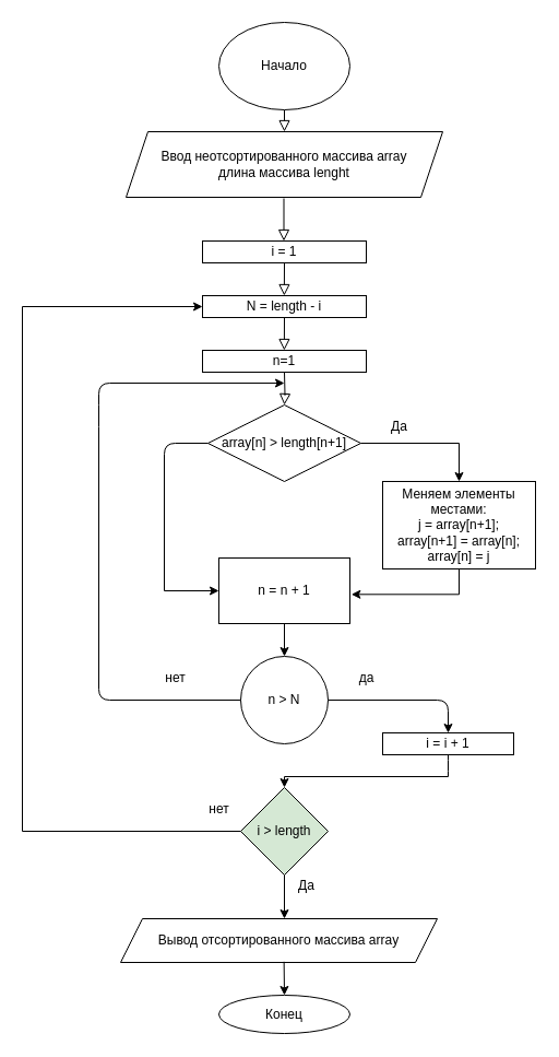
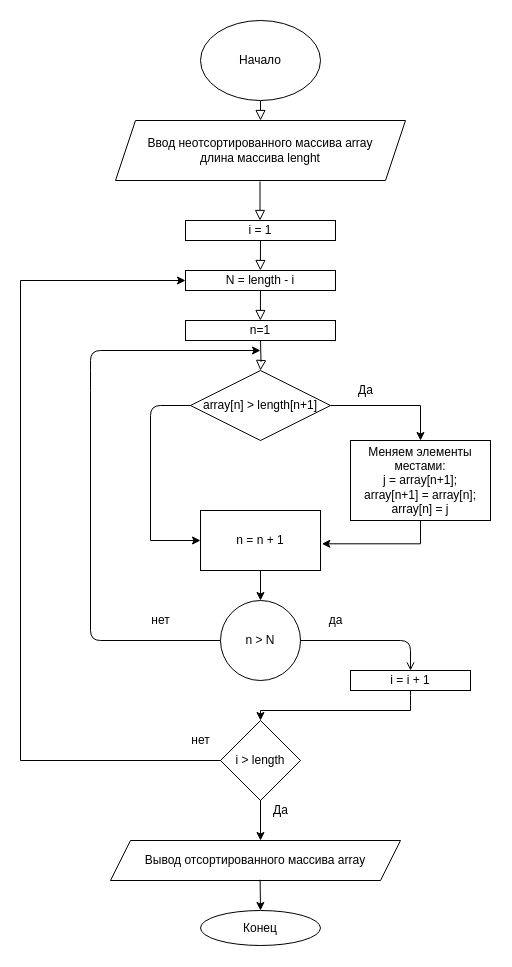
  <mxCell id="0" />
  <mxCell id="1" parent="0" />
  <mxCell id="2" value="" style="rounded=0;html=1;jettySize=auto;orthogonalLoop=1;fontSize=11;endArrow=block;endFill=0;endSize=8;strokeWidth=1;shadow=0;labelBackgroundColor=none;edgeStyle=orthogonalEdgeStyle;" parent="1" edge="1"><mxGeometry relative="1" as="geometry"><mxPoint x="260" y="100" as="sourcePoint" /><mxPoint x="260" y="120" as="targetPoint" /></mxGeometry></mxCell>
  <mxCell id="3" value="Начало" style="ellipse;whiteSpace=wrap;html=1;" vertex="1" parent="1"><mxGeometry x="200" y="20" width="120" height="80" as="geometry" /></mxCell>
  <mxCell id="4" value="Ввод неотсортированного массива&amp;nbsp;array&lt;br&gt;длина массива lenght" style="shape=parallelogram;perimeter=parallelogramPerimeter;whiteSpace=wrap;html=1;fixedSize=1;" vertex="1" parent="1"><mxGeometry x="115" y="120" width="290" height="60" as="geometry" /></mxCell>
  <mxCell id="5" value="" style="rounded=0;html=1;jettySize=auto;orthogonalLoop=1;fontSize=11;endArrow=block;endFill=0;endSize=8;strokeWidth=1;shadow=0;labelBackgroundColor=none;edgeStyle=orthogonalEdgeStyle;" edge="1" parent="1"><mxGeometry relative="1" as="geometry"><mxPoint x="259.5" y="181" as="sourcePoint" /><mxPoint x="259.5" y="220" as="targetPoint" /></mxGeometry></mxCell>
  <mxCell id="6" value="i = 1" style="rounded=0;whiteSpace=wrap;html=1;" vertex="1" parent="1"><mxGeometry x="185" y="220" width="150" height="20" as="geometry" /></mxCell>
  <mxCell id="7" value="N = length - i" style="rounded=0;whiteSpace=wrap;html=1;" vertex="1" parent="1"><mxGeometry x="185" y="270" width="150" height="20" as="geometry" /></mxCell>
  <mxCell id="8" value="" style="rounded=0;html=1;jettySize=auto;orthogonalLoop=1;fontSize=11;endArrow=block;endFill=0;endSize=8;strokeWidth=1;shadow=0;labelBackgroundColor=none;edgeStyle=orthogonalEdgeStyle;" edge="1" parent="1"><mxGeometry relative="1" as="geometry"><mxPoint x="260" y="240" as="sourcePoint" /><mxPoint x="259.86" y="270" as="targetPoint" /></mxGeometry></mxCell>
  <mxCell id="9" value="n=1" style="rounded=0;whiteSpace=wrap;html=1;" vertex="1" parent="1"><mxGeometry x="185" y="320" width="150" height="20" as="geometry" /></mxCell>
  <mxCell id="10" value="" style="rounded=0;html=1;jettySize=auto;orthogonalLoop=1;fontSize=11;endArrow=block;endFill=0;endSize=8;strokeWidth=1;shadow=0;labelBackgroundColor=none;edgeStyle=orthogonalEdgeStyle;" edge="1" parent="1"><mxGeometry relative="1" as="geometry"><mxPoint x="260" y="290" as="sourcePoint" /><mxPoint x="259.86" y="320" as="targetPoint" /></mxGeometry></mxCell>
  <mxCell id="11" value="" style="rounded=0;html=1;jettySize=auto;orthogonalLoop=1;fontSize=11;endArrow=block;endFill=0;endSize=8;strokeWidth=1;shadow=0;labelBackgroundColor=none;edgeStyle=orthogonalEdgeStyle;" edge="1" parent="1" target="13"><mxGeometry relative="1" as="geometry"><mxPoint x="260" y="340" as="sourcePoint" /><mxPoint x="259.86" y="370" as="targetPoint" /></mxGeometry></mxCell>
  <mxCell id="12" style="edgeStyle=orthogonalEdgeStyle;rounded=0;orthogonalLoop=1;jettySize=auto;html=1;exitX=1;exitY=0.5;exitDx=0;exitDy=0;entryX=0.5;entryY=0;entryDx=0;entryDy=0;" edge="1" parent="1" source="13" target="15"><mxGeometry relative="1" as="geometry"><mxPoint x="400" y="404.889" as="targetPoint" /></mxGeometry></mxCell>
  <mxCell id="13" value="array[n] &amp;gt; length[n+1]" style="rhombus;whiteSpace=wrap;html=1;" vertex="1" parent="1"><mxGeometry x="190" y="370" width="140" height="70" as="geometry" /></mxCell>
  <mxCell id="14" style="edgeStyle=orthogonalEdgeStyle;rounded=0;orthogonalLoop=1;jettySize=auto;html=1;exitX=0.5;exitY=1;exitDx=0;exitDy=0;entryX=1.011;entryY=0.555;entryDx=0;entryDy=0;entryPerimeter=0;" edge="1" parent="1" source="15" target="17"><mxGeometry relative="1" as="geometry"><mxPoint x="420" y="550" as="targetPoint" /></mxGeometry></mxCell>
  <mxCell id="15" value="Меняем элементы местами:&lt;br&gt;j = array[n+1];&lt;br&gt;array[n+1] = array[n];&lt;br&gt;array[n] = j" style="rounded=0;whiteSpace=wrap;html=1;" vertex="1" parent="1"><mxGeometry x="350" y="440" width="140" height="80" as="geometry" /></mxCell>
  <mxCell id="16" value="Да" style="text;html=1;align=center;verticalAlign=middle;resizable=0;points=[];autosize=1;" vertex="1" parent="1"><mxGeometry x="350" y="380" width="30" height="20" as="geometry" /></mxCell>
  <mxCell id="17" value="n = n + 1" style="rounded=0;whiteSpace=wrap;html=1;" vertex="1" parent="1"><mxGeometry x="200" y="510" width="120" height="60" as="geometry" /></mxCell>
  <mxCell id="18" value="" style="endArrow=none;html=1;entryX=0;entryY=0.5;entryDx=0;entryDy=0;" edge="1" parent="1" target="13"><mxGeometry width="50" height="50" relative="1" as="geometry"><mxPoint x="150" y="540" as="sourcePoint" /><mxPoint x="350" y="490" as="targetPoint" /><Array as="points"><mxPoint x="150" y="405" /></Array></mxGeometry></mxCell>
  <mxCell id="19" value="" style="endArrow=classic;html=1;entryX=0;entryY=0.5;entryDx=0;entryDy=0;" edge="1" parent="1" target="17"><mxGeometry width="50" height="50" relative="1" as="geometry"><mxPoint x="150" y="540" as="sourcePoint" /><mxPoint x="320" y="470" as="targetPoint" /></mxGeometry></mxCell>
  <mxCell id="20" value="n &amp;gt; N" style="ellipse;whiteSpace=wrap;html=1;" vertex="1" parent="1"><mxGeometry x="220" y="600" width="80" height="80" as="geometry" /></mxCell>
  <mxCell id="21" value="" style="endArrow=classic;html=1;entryX=0.5;entryY=0;entryDx=0;entryDy=0;" edge="1" parent="1" target="20"><mxGeometry width="50" height="50" relative="1" as="geometry"><mxPoint x="260" y="570" as="sourcePoint" /><mxPoint x="300" y="560" as="targetPoint" /></mxGeometry></mxCell>
  <mxCell id="22" value="" style="endArrow=classic;html=1;exitX=0;exitY=0.5;exitDx=0;exitDy=0;" edge="1" parent="1" source="20"><mxGeometry width="50" height="50" relative="1" as="geometry"><mxPoint x="290" y="530" as="sourcePoint" /><mxPoint x="260" y="350" as="targetPoint" /><Array as="points"><mxPoint x="90" y="640" /><mxPoint x="90" y="380" /><mxPoint x="90" y="350" /></Array></mxGeometry></mxCell>
  <mxCell id="23" value="нет" style="text;html=1;align=center;verticalAlign=middle;resizable=0;points=[];autosize=1;" vertex="1" parent="1"><mxGeometry x="145" y="610" width="30" height="20" as="geometry" /></mxCell>
  <mxCell id="24" value="i = i + 1" style="rounded=0;whiteSpace=wrap;html=1;" vertex="1" parent="1"><mxGeometry x="350" y="670" width="120" height="20" as="geometry" /></mxCell>
- <mxCell id="25" value="" style="endArrow=classic;html=1;exitX=1;exitY=0.5;exitDx=0;exitDy=0;entryX=0.5;entryY=0;entryDx=0;entryDy=0;" edge="1" parent="1" source="20" target="24"><mxGeometry width="50" height="50" relative="1" as="geometry"><mxPoint x="280" y="590" as="sourcePoint" /><mxPoint x="430" y="640" as="targetPoint" /><Array as="points"><mxPoint x="410" y="640" /></Array></mxGeometry></mxCell>
- <mxCell id="26" value="i &amp;gt; length" style="rhombus;whiteSpace=wrap;html=1;fillColor=#d5e8d4;" vertex="1" parent="1"><mxGeometry x="220" y="720" width="80" height="80" as="geometry" /></mxCell>
+ <mxCell id="25" value="" style="endArrow=open;html=1;exitX=1;exitY=0.5;exitDx=0;exitDy=0;entryX=0.5;entryY=0;entryDx=0;entryDy=0;" edge="1" parent="1" source="20" target="24"><mxGeometry width="50" height="50" relative="1" as="geometry"><mxPoint x="280" y="590" as="sourcePoint" /><mxPoint x="430" y="640" as="targetPoint" /><Array as="points"><mxPoint x="410" y="640" /></Array></mxGeometry></mxCell>
+ <mxCell id="26" value="i &amp;gt; length" style="rhombus;whiteSpace=wrap;html=1;" vertex="1" parent="1"><mxGeometry x="220" y="720" width="80" height="80" as="geometry" /></mxCell>
  <mxCell id="27" value="" style="endArrow=none;html=1;entryX=0.5;entryY=1;entryDx=0;entryDy=0;" edge="1" parent="1" target="24"><mxGeometry width="50" height="50" relative="1" as="geometry"><mxPoint x="410" y="710" as="sourcePoint" /><mxPoint x="402" y="692" as="targetPoint" /><Array as="points"><mxPoint x="410" y="700" /></Array></mxGeometry></mxCell>
  <mxCell id="28" value="" style="endArrow=none;html=1;" edge="1" parent="1"><mxGeometry width="50" height="50" relative="1" as="geometry"><mxPoint x="260" y="710" as="sourcePoint" /><mxPoint x="410" y="710" as="targetPoint" /></mxGeometry></mxCell>
  <mxCell id="29" value="" style="endArrow=classic;html=1;entryX=0.5;entryY=0;entryDx=0;entryDy=0;" edge="1" parent="1" target="26"><mxGeometry width="50" height="50" relative="1" as="geometry"><mxPoint x="260" y="710" as="sourcePoint" /><mxPoint x="240" y="710" as="targetPoint" /></mxGeometry></mxCell>
  <mxCell id="30" value="" style="endArrow=classic;html=1;entryX=0;entryY=0.5;entryDx=0;entryDy=0;" edge="1" parent="1" target="7"><mxGeometry width="50" height="50" relative="1" as="geometry"><mxPoint x="20" y="280" as="sourcePoint" /><mxPoint x="160" y="340" as="targetPoint" /></mxGeometry></mxCell>
  <mxCell id="31" value="" style="endArrow=none;html=1;" edge="1" parent="1"><mxGeometry width="50" height="50" relative="1" as="geometry"><mxPoint x="20" y="760" as="sourcePoint" /><mxPoint x="20" y="280" as="targetPoint" /></mxGeometry></mxCell>
  <mxCell id="32" value="" style="endArrow=none;html=1;" edge="1" parent="1" target="26"><mxGeometry width="50" height="50" relative="1" as="geometry"><mxPoint x="20" y="760" as="sourcePoint" /><mxPoint x="160" y="700" as="targetPoint" /></mxGeometry></mxCell>
  <mxCell id="33" value="нет" style="text;html=1;align=center;verticalAlign=middle;resizable=0;points=[];autosize=1;" vertex="1" parent="1"><mxGeometry x="185" y="730" width="30" height="20" as="geometry" /></mxCell>
  <mxCell id="34" value="" style="endArrow=classic;html=1;exitX=0.5;exitY=1;exitDx=0;exitDy=0;" edge="1" parent="1" source="26"><mxGeometry width="50" height="50" relative="1" as="geometry"><mxPoint x="230" y="820" as="sourcePoint" /><mxPoint x="260" y="840" as="targetPoint" /></mxGeometry></mxCell>
  <mxCell id="35" value="Да" style="text;html=1;align=center;verticalAlign=middle;resizable=0;points=[];autosize=1;" vertex="1" parent="1"><mxGeometry x="265" y="800" width="30" height="20" as="geometry" /></mxCell>
  <mxCell id="36" value="Вывод отсортированного массива&amp;nbsp;array&lt;br&gt;" style="shape=parallelogram;perimeter=parallelogramPerimeter;whiteSpace=wrap;html=1;fixedSize=1;" vertex="1" parent="1"><mxGeometry x="110" y="840" width="290" height="40" as="geometry" /></mxCell>
  <mxCell id="37" value="" style="endArrow=classic;html=1;exitX=0.516;exitY=0.983;exitDx=0;exitDy=0;exitPerimeter=0;" edge="1" parent="1" source="36" target="38"><mxGeometry width="50" height="50" relative="1" as="geometry"><mxPoint x="230" y="990" as="sourcePoint" /><mxPoint x="260" y="930" as="targetPoint" /></mxGeometry></mxCell>
  <mxCell id="38" value="Конец" style="ellipse;whiteSpace=wrap;html=1;" vertex="1" parent="1"><mxGeometry x="200" y="910" width="120" height="35" as="geometry" /></mxCell>
  <mxCell id="39" value="да" style="text;html=1;align=center;verticalAlign=middle;resizable=0;points=[];autosize=1;" vertex="1" parent="1"><mxGeometry x="320" y="610" width="30" height="20" as="geometry" /></mxCell>
